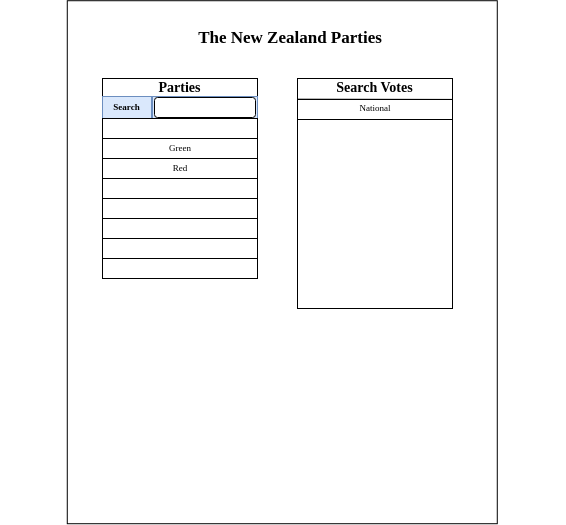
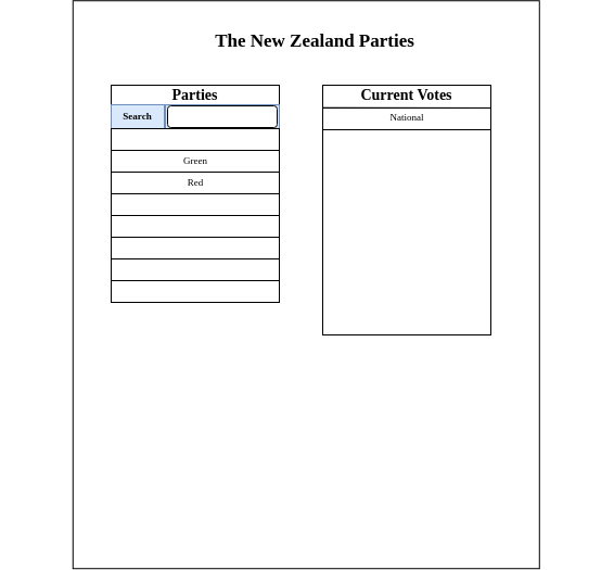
  <mxCell id="0" />
  <mxCell id="1" parent="0" />
  <mxCell id="2" value="" style="rounded=0;whiteSpace=wrap;html=1;fontFamily=Tahoma;fontSize=14;" vertex="1" parent="1"><mxGeometry x="102" y="90" width="120" height="60" as="geometry" /></mxCell>
  <mxCell id="3" value="" style="rounded=0;whiteSpace=wrap;html=1;rotation=90;" vertex="1" parent="1"><mxGeometry x="20.28" y="38.72" width="523" height="430" as="geometry" /></mxCell>
  <mxCell id="4" value="&lt;h1 style=&quot;font-size: 17px;&quot;&gt;&lt;b style=&quot;font-size: 17px;&quot;&gt;&lt;font style=&quot;font-size: 17px;&quot; face=&quot;Tahoma&quot;&gt;The New Zealand Parties&lt;/font&gt;&lt;/b&gt;&lt;/h1&gt;" style="text;html=1;strokeColor=none;fillColor=none;align=center;verticalAlign=middle;whiteSpace=wrap;rounded=0;fontSize=17;" vertex="1" parent="1"><mxGeometry x="169.78" y="20" width="240" height="20" as="geometry" /></mxCell>
  <mxCell id="5" value="" style="whiteSpace=wrap;html=1;" vertex="1" parent="1"><mxGeometry x="102" y="70" width="155" height="200" as="geometry" /></mxCell>
  <mxCell id="6" value="" style="endArrow=none;html=1;entryX=0.998;entryY=0.092;entryDx=0;entryDy=0;entryPerimeter=0;exitX=0.003;exitY=0.092;exitDx=0;exitDy=0;exitPerimeter=0;" edge="1" parent="1" source="5" target="5"><mxGeometry width="50" height="50" relative="1" as="geometry"><mxPoint x="112" y="82" as="sourcePoint" /><mxPoint x="242" y="80" as="targetPoint" /></mxGeometry></mxCell>
  <mxCell id="7" value="" style="whiteSpace=wrap;html=1;" vertex="1" parent="1"><mxGeometry x="297" y="70" width="155" height="230" as="geometry" /></mxCell>
  <mxCell id="8" value="" style="endArrow=none;html=1;entryX=1;entryY=0.091;entryDx=0;entryDy=0;entryPerimeter=0;exitX=0;exitY=0.09;exitDx=0;exitDy=0;exitPerimeter=0;" edge="1" parent="1" source="7" target="7"><mxGeometry width="50" height="50" relative="1" as="geometry"><mxPoint x="312" y="93" as="sourcePoint" /><mxPoint x="417" y="80" as="targetPoint" /></mxGeometry></mxCell>
  <mxCell id="9" value="Parties" style="text;html=1;strokeColor=none;fillColor=none;align=center;verticalAlign=middle;whiteSpace=wrap;rounded=0;fontFamily=Tahoma;fontStyle=1;fontSize=14;" vertex="1" parent="1"><mxGeometry x="153.25" y="70" width="52.5" height="20" as="geometry" /></mxCell>
- <mxCell id="10" value="Search Votes" style="text;html=1;strokeColor=none;fillColor=none;align=center;verticalAlign=middle;whiteSpace=wrap;rounded=0;fontFamily=Tahoma;fontStyle=1;fontSize=14;" vertex="1" parent="1"><mxGeometry x="318.25" y="70" width="112.5" height="20" as="geometry" /></mxCell>
+ <mxCell id="10" value="Current Votes" style="text;html=1;strokeColor=none;fillColor=none;align=center;verticalAlign=middle;whiteSpace=wrap;rounded=0;fontFamily=Tahoma;fontStyle=1;fontSize=14;" vertex="1" parent="1"><mxGeometry x="318.25" y="70" width="112.5" height="20" as="geometry" /></mxCell>
  <mxCell id="11" value="" style="rounded=0;whiteSpace=wrap;html=1;fontFamily=Tahoma;fontSize=17;" vertex="1" parent="1"><mxGeometry x="102" y="190" width="155" height="20" as="geometry" /></mxCell>
  <mxCell id="12" value="" style="rounded=0;whiteSpace=wrap;html=1;fontFamily=Tahoma;fontSize=17;" vertex="1" parent="1"><mxGeometry x="102" y="210" width="155" height="20" as="geometry" /></mxCell>
  <mxCell id="13" value="" style="rounded=0;whiteSpace=wrap;html=1;fontFamily=Tahoma;fontSize=17;" vertex="1" parent="1"><mxGeometry x="102" y="230" width="155" height="20" as="geometry" /></mxCell>
  <mxCell id="14" value="" style="rounded=0;whiteSpace=wrap;html=1;fontFamily=Tahoma;fontSize=17;" vertex="1" parent="1"><mxGeometry x="102" y="90" width="50" height="20" as="geometry" /></mxCell>
  <mxCell id="15" value="Search" style="text;html=1;strokeColor=#6c8ebf;fillColor=#dae8fc;align=center;verticalAlign=middle;whiteSpace=wrap;rounded=0;fontFamily=Tahoma;fontSize=9;fontStyle=1" vertex="1" parent="1"><mxGeometry x="102" y="88" width="49" height="22" as="geometry" /></mxCell>
  <mxCell id="16" value="" style="rounded=0;whiteSpace=wrap;html=1;fontFamily=Tahoma;fontSize=17;fillColor=#dae8fc;strokeColor=#6c8ebf;" vertex="1" parent="1"><mxGeometry x="152" y="88" width="105" height="22" as="geometry" /></mxCell>
  <mxCell id="17" value="" style="rounded=1;whiteSpace=wrap;html=1;fontFamily=Tahoma;fontSize=9;" vertex="1" parent="1"><mxGeometry x="154" y="89" width="101" height="20" as="geometry" /></mxCell>
  <mxCell id="18" value="" style="group" vertex="1" connectable="0" parent="1"><mxGeometry x="297" y="90" width="155" height="21" as="geometry" /></mxCell>
  <mxCell id="19" value="" style="rounded=0;whiteSpace=wrap;html=1;fontFamily=Tahoma;fontSize=17;" vertex="1" parent="18"><mxGeometry y="1" width="155" height="20" as="geometry" /></mxCell>
  <mxCell id="20" value="National" style="text;html=1;strokeColor=none;fillColor=none;align=center;verticalAlign=middle;whiteSpace=wrap;rounded=0;fontFamily=Tahoma;fontSize=9;" vertex="1" parent="18"><mxGeometry x="57.5" width="40" height="20" as="geometry" /></mxCell>
  <mxCell id="21" value="" style="group" vertex="1" connectable="0" parent="1"><mxGeometry x="102" y="110" width="155" height="20" as="geometry" /></mxCell>
  <mxCell id="22" value="" style="rounded=0;whiteSpace=wrap;html=1;fontFamily=Tahoma;fontSize=17;" vertex="1" parent="21"><mxGeometry width="155" height="20" as="geometry" /></mxCell>
  <mxCell id="23" value="" style="group" vertex="1" connectable="0" parent="1"><mxGeometry x="102" y="130" width="155" height="20" as="geometry" /></mxCell>
  <mxCell id="24" value="" style="rounded=0;whiteSpace=wrap;html=1;fontFamily=Tahoma;fontSize=17;" vertex="1" parent="23"><mxGeometry width="155" height="20" as="geometry" /></mxCell>
  <mxCell id="25" value="Green" style="text;html=1;strokeColor=none;fillColor=none;align=center;verticalAlign=middle;whiteSpace=wrap;rounded=0;fontFamily=Tahoma;fontSize=9;" vertex="1" parent="23"><mxGeometry x="57.5" width="40" height="20" as="geometry" /></mxCell>
  <mxCell id="26" value="" style="group" vertex="1" connectable="0" parent="1"><mxGeometry x="102" y="150" width="155" height="20" as="geometry" /></mxCell>
  <mxCell id="27" value="" style="rounded=0;whiteSpace=wrap;html=1;fontFamily=Tahoma;fontSize=17;" vertex="1" parent="26"><mxGeometry width="155" height="20" as="geometry" /></mxCell>
  <mxCell id="28" value="Red" style="text;html=1;strokeColor=none;fillColor=none;align=center;verticalAlign=middle;whiteSpace=wrap;rounded=0;fontFamily=Tahoma;fontSize=9;" vertex="1" parent="26"><mxGeometry x="57.5" width="40" height="20" as="geometry" /></mxCell>
